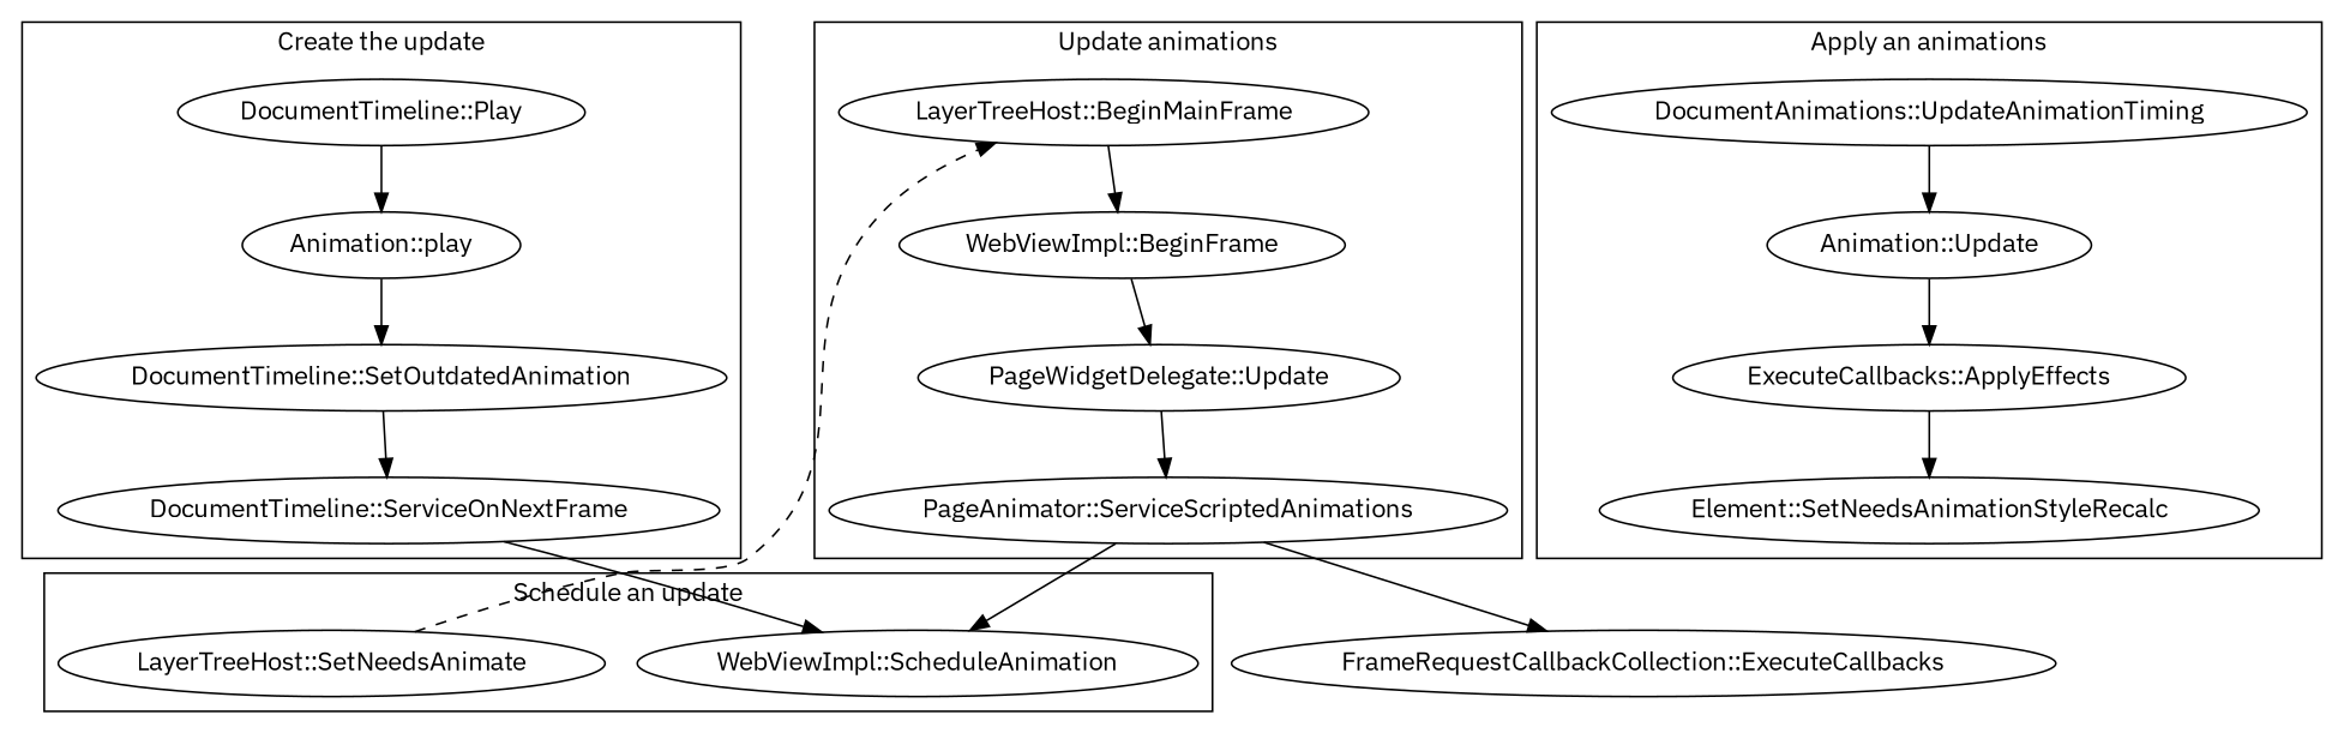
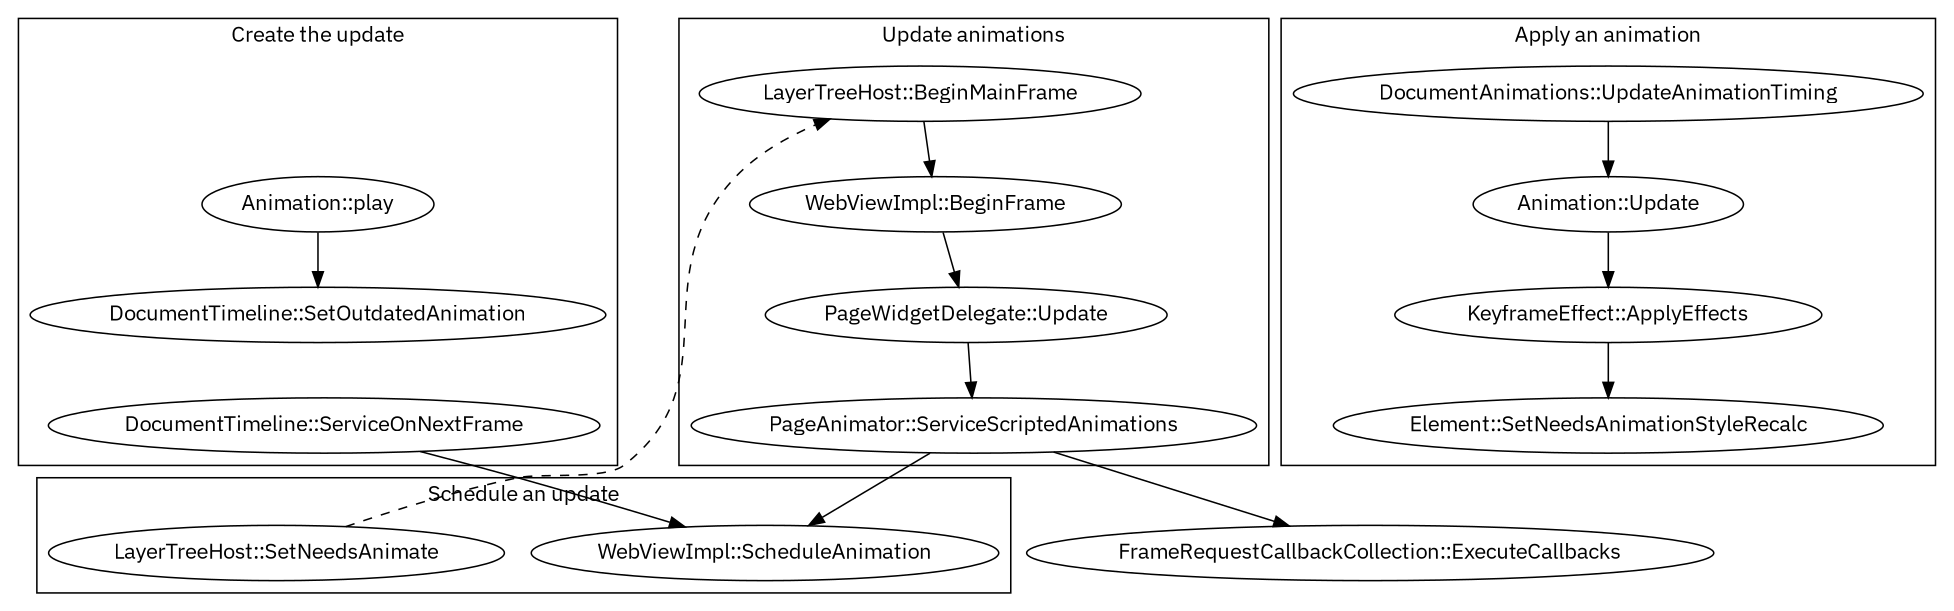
  digraph {
    fontname="IBM Plex Sans"
    node [fontname="IBM Plex Sans"]
    edge [fontname="IBM Plex Sans"]
-   n1 [label="DocumentTimeline::Play"]
    n2 [label="Animation::play"]
    n3 [label="DocumentTimeline::SetOutdatedAnimation"]
    n4 [label="DocumentTimeline::ServiceOnNextFrame"]
    n5 [label="WebViewImpl::ScheduleAnimation"]
    n6 [label="LayerTreeHost::SetNeedsAnimate"]
    n7 [label="LayerTreeHost::BeginMainFrame"]
    n8 [label="WebViewImpl::BeginFrame"]
    n9 [label="PageWidgetDelegate::Update"]
    n10 [label="PageAnimator::ServiceScriptedAnimations"]
    n11 [label="DocumentAnimations::UpdateAnimationTiming"]
    n12 [label="Animation::Update"]
-   n13 [label="ExecuteCallbacks::ApplyEffects"]
+   n13 [label="KeyframeEffect::ApplyEffects"]
    n14 [label="Element::SetNeedsAnimationStyleRecalc"]
    n15 [label="FrameRequestCallbackCollection::ExecuteCallbacks"]
    subgraph cluster_1 {
      label="Create the update"
-     n1
      n2
      n3
      n4
    }
    subgraph cluster_2 {
      label="Schedule an update"
      n5
      n6
    }
    subgraph cluster_3 {
      label="Update animations"
      n7
      n8
      n9
      n10
    }
    subgraph cluster_4 {
-     label="Apply an animations"
+     label="Apply an animation"
      n11
      n12
      n13
      n14
    }
-   n1 -> n2
    n2 -> n3
-   n3 -> n4
    n4 -> n5
    n6 -> n7 [style=dashed]
    n7 -> n8
    n8 -> n9
    n9 -> n10
    n10 -> n5
    n10 -> n15
    n11 -> n12
    n12 -> n13
    n13 -> n14
  }
